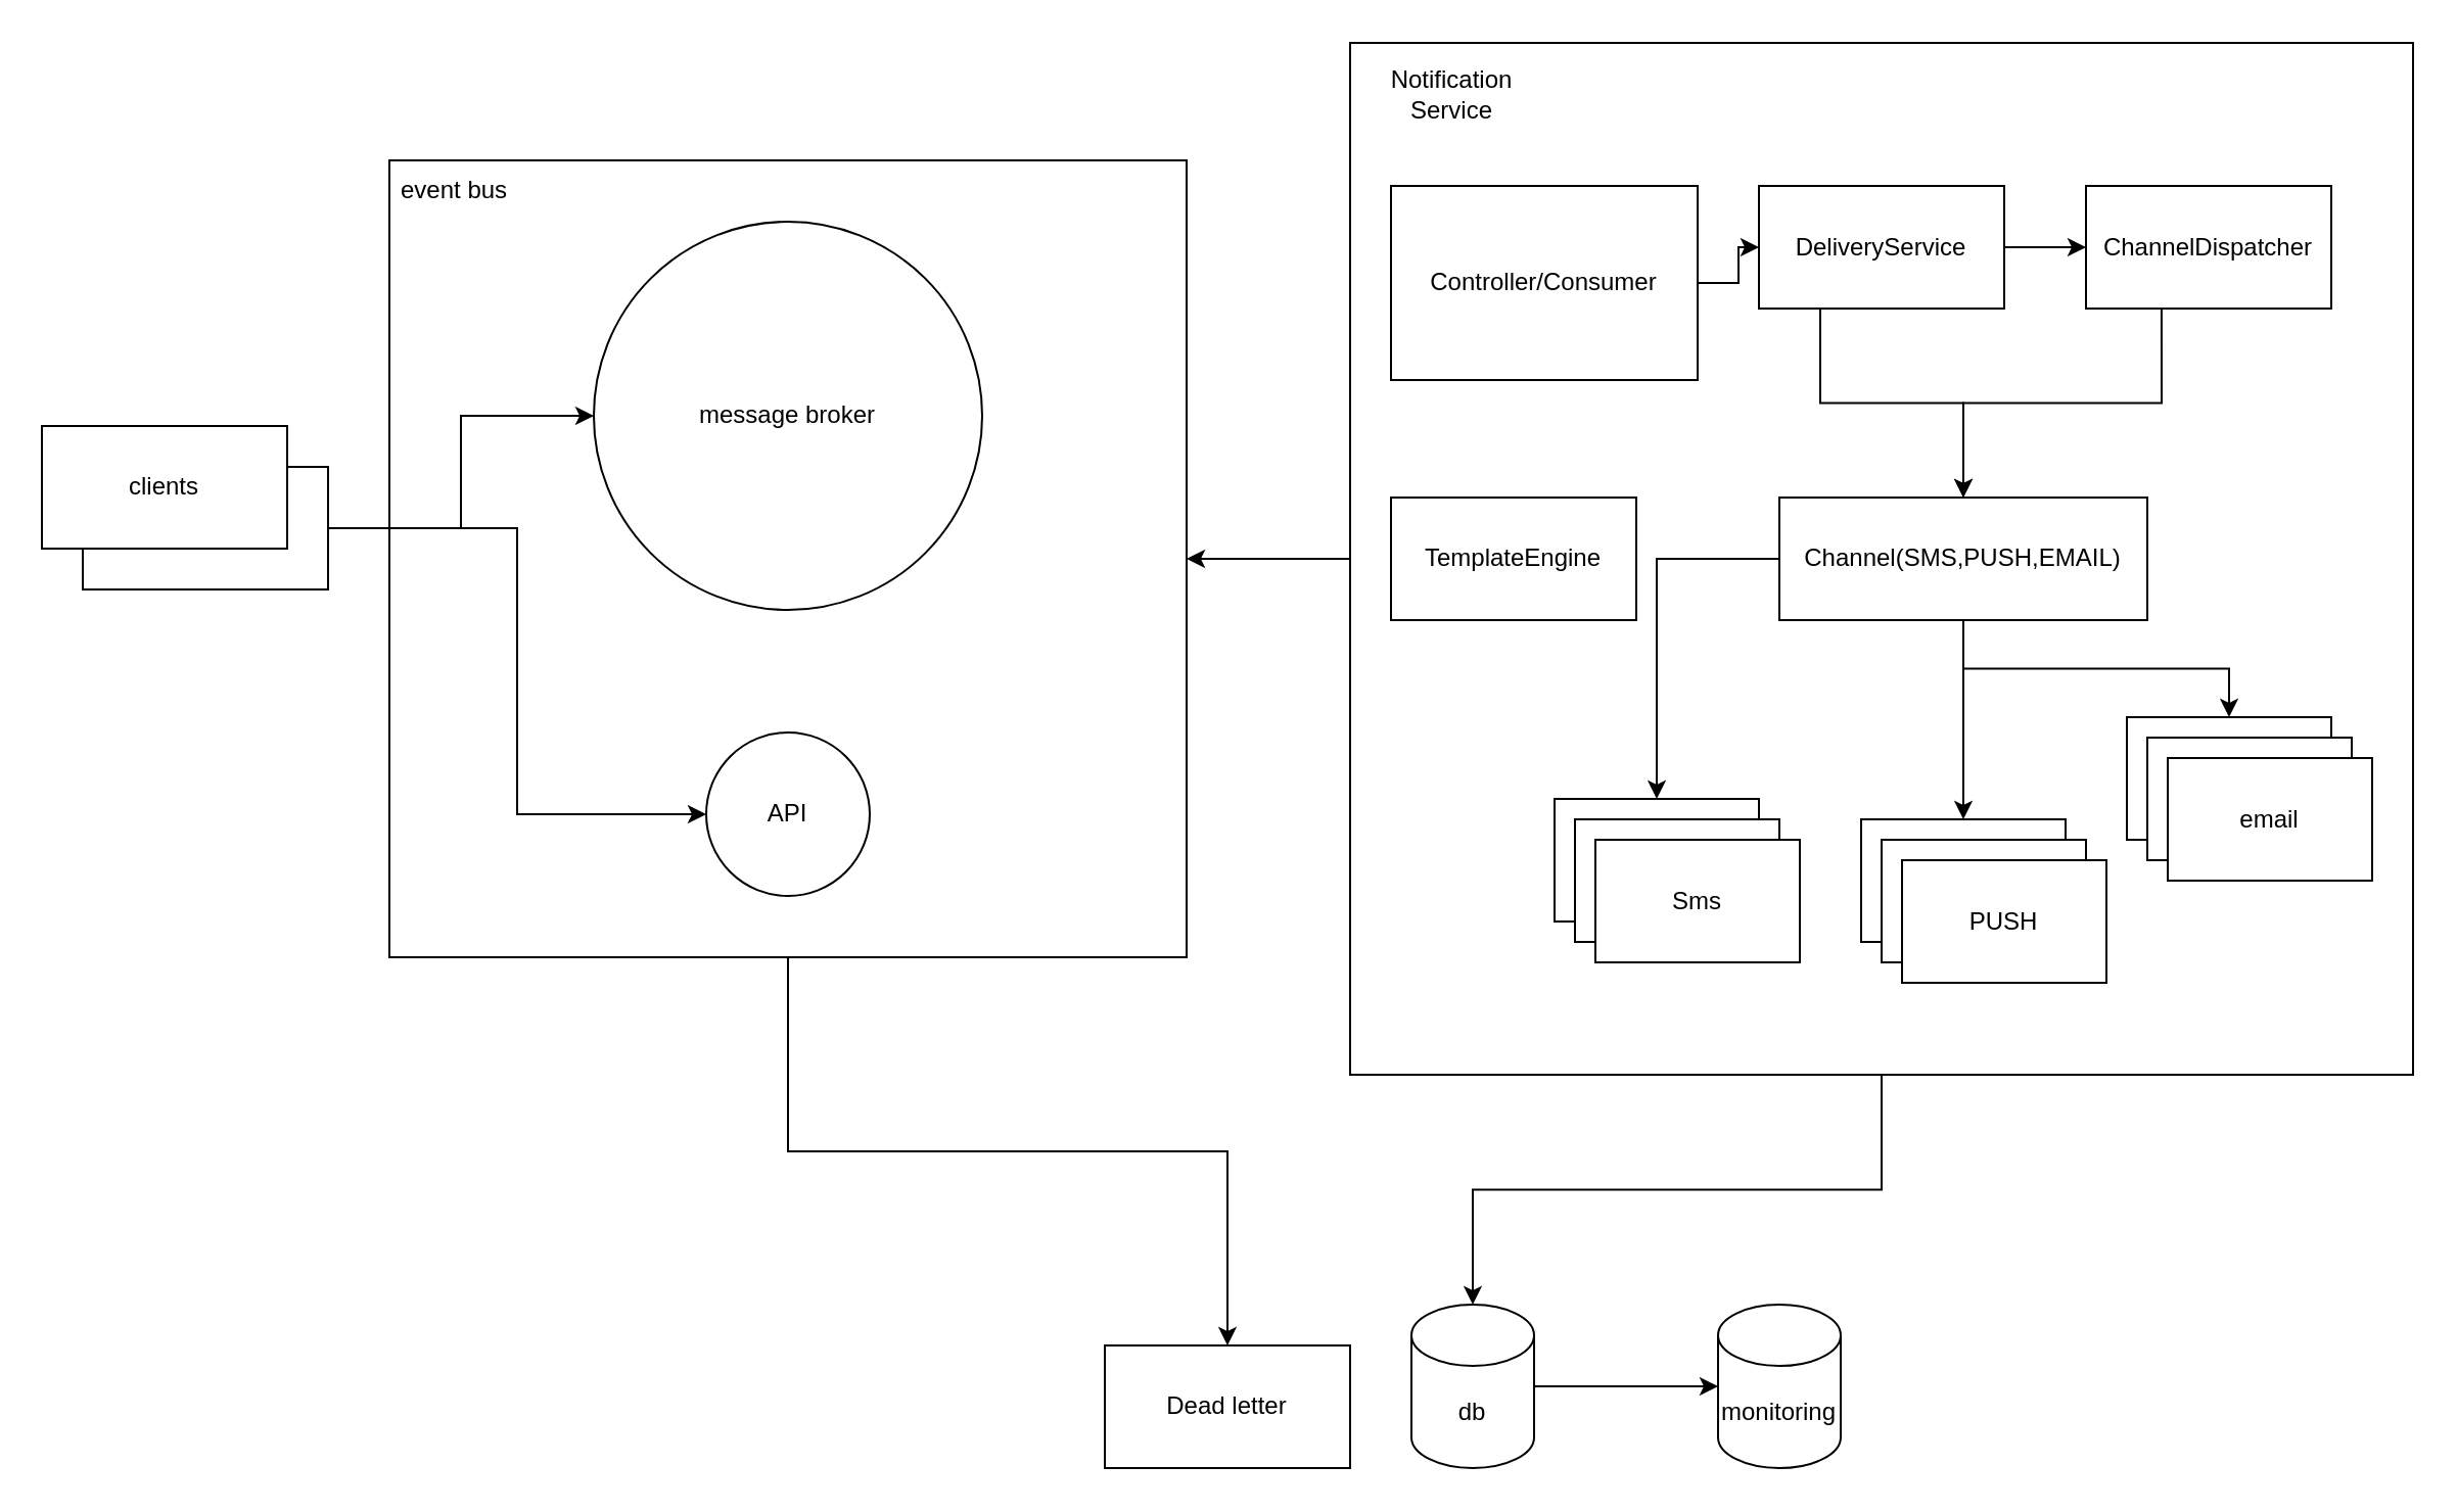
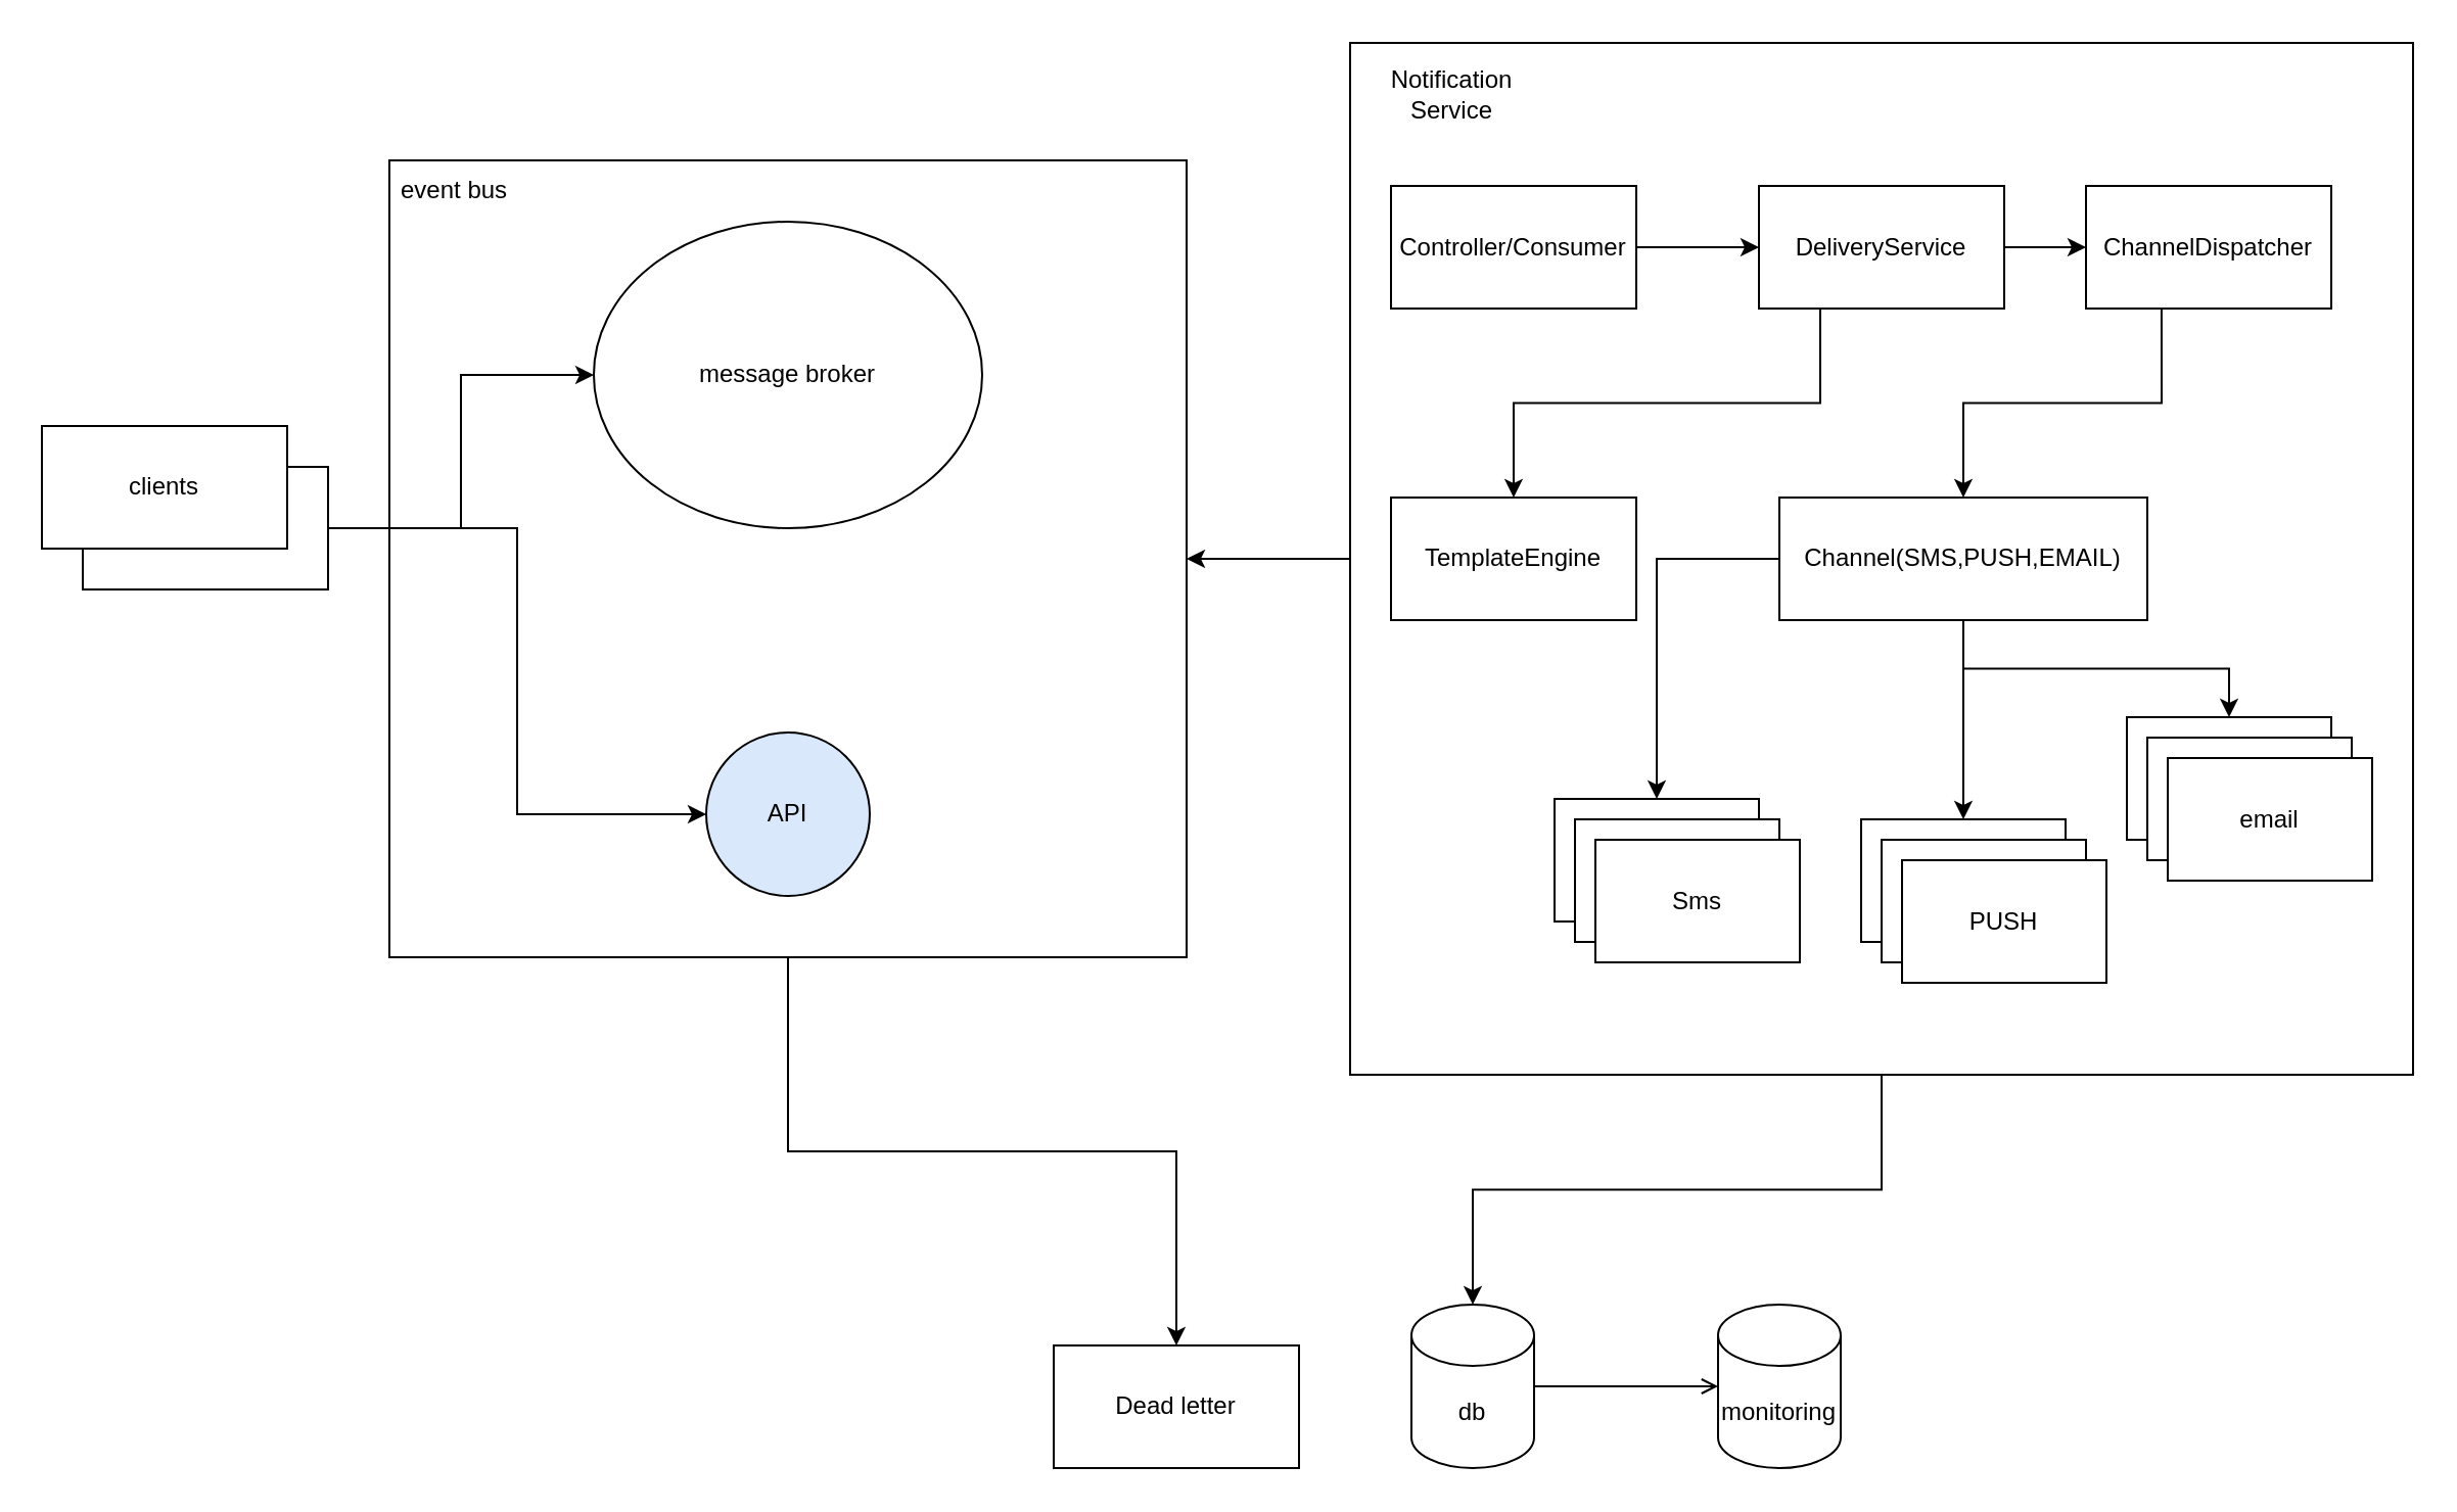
  <mxCell id="0" />
  <mxCell id="1" parent="0" />
  <mxCell id="2" style="edgeStyle=orthogonalEdgeStyle;rounded=0;orthogonalLoop=1;jettySize=auto;html=1;" parent="1" source="3" target="43" edge="1"><mxGeometry relative="1" as="geometry" /></mxCell>
  <mxCell id="3" value="&lt;div style=&quot;text-align: justify;&quot;&gt;&lt;br&gt;&lt;/div&gt;" style="whiteSpace=wrap;html=1;aspect=fixed;align=left;" parent="1" vertex="1"><mxGeometry x="190" y="78" width="390" height="390" as="geometry" /></mxCell>
  <mxCell id="4" value="" style="group" parent="1" vertex="1" connectable="0"><mxGeometry x="20" y="208" width="140" height="80" as="geometry" /></mxCell>
  <mxCell id="5" value="" style="rounded=0;whiteSpace=wrap;html=1;" parent="4" vertex="1"><mxGeometry x="20" y="20" width="120" height="60" as="geometry" /></mxCell>
  <mxCell id="6" value="clients" style="rounded=0;whiteSpace=wrap;html=1;" parent="4" vertex="1"><mxGeometry width="120" height="60" as="geometry" /></mxCell>
- <mxCell id="7" value="message broker" style="ellipse;whiteSpace=wrap;html=1;aspect=fixed;" parent="1" vertex="1"><mxGeometry x="290" y="108" width="190" height="190" as="geometry" /></mxCell>
- <mxCell id="8" value="API" style="ellipse;whiteSpace=wrap;html=1;aspect=fixed;" parent="1" vertex="1"><mxGeometry x="345" y="358" width="80" height="80" as="geometry" /></mxCell>
+ <mxCell id="7" value="message broker" style="ellipse;whiteSpace=wrap;html=1;aspect=fixed;" parent="1" vertex="1"><mxGeometry x="290" y="108" width="190" height="150" as="geometry" /></mxCell>
+ <mxCell id="8" value="API" style="ellipse;whiteSpace=wrap;html=1;aspect=fixed;fillColor=#dae8fc;" parent="1" vertex="1"><mxGeometry x="345" y="358" width="80" height="80" as="geometry" /></mxCell>
  <mxCell id="9" style="edgeStyle=orthogonalEdgeStyle;rounded=0;orthogonalLoop=1;jettySize=auto;html=1;entryX=0;entryY=0.5;entryDx=0;entryDy=0;" parent="1" source="5" target="7" edge="1"><mxGeometry relative="1" as="geometry" /></mxCell>
  <mxCell id="10" style="edgeStyle=orthogonalEdgeStyle;rounded=0;orthogonalLoop=1;jettySize=auto;html=1;entryX=0;entryY=0.5;entryDx=0;entryDy=0;" parent="1" source="5" target="8" edge="1"><mxGeometry relative="1" as="geometry" /></mxCell>
  <mxCell id="11" value="event bus" style="text;strokeColor=none;fillColor=none;align=left;verticalAlign=middle;spacingLeft=4;spacingRight=4;overflow=hidden;points=[[0,0.5],[1,0.5]];portConstraint=eastwest;rotatable=0;whiteSpace=wrap;html=1;" parent="1" vertex="1"><mxGeometry x="190" y="78" width="80" height="30" as="geometry" /></mxCell>
  <mxCell id="12" value="" style="group" parent="1" vertex="1" connectable="0"><mxGeometry x="660" y="20.5" width="520" height="505" as="geometry" /></mxCell>
  <mxCell id="13" value="" style="rounded=0;whiteSpace=wrap;html=1;" parent="12" vertex="1"><mxGeometry width="520" height="505" as="geometry" /></mxCell>
  <mxCell id="14" value="Notification Service" style="text;html=1;align=center;verticalAlign=middle;whiteSpace=wrap;rounded=0;container=1;" parent="12" vertex="1"><mxGeometry x="20" y="10" width="60" height="30" as="geometry" /></mxCell>
- <mxCell id="15" style="edgeStyle=orthogonalEdgeStyle;rounded=0;orthogonalLoop=1;jettySize=auto;html=1;exitX=0.25;exitY=1;exitDx=0;exitDy=0;" parent="12" source="21" target="25" edge="1"><mxGeometry relative="1" as="geometry" /></mxCell>
+ <mxCell id="15" style="edgeStyle=orthogonalEdgeStyle;rounded=0;orthogonalLoop=1;jettySize=auto;html=1;entryX=0.5;entryY=0;entryDx=0;entryDy=0;exitX=0.25;exitY=1;exitDx=0;exitDy=0;" parent="12" source="21" target="18" edge="1"><mxGeometry relative="1" as="geometry" /></mxCell>
  <mxCell id="16" value="" style="edgeStyle=orthogonalEdgeStyle;rounded=0;orthogonalLoop=1;jettySize=auto;html=1;" parent="12" source="17" target="21" edge="1"><mxGeometry relative="1" as="geometry" /></mxCell>
- <mxCell id="17" value="Controller/Consumer" style="rounded=0;whiteSpace=wrap;html=1;" parent="12" vertex="1"><mxGeometry x="20" y="70" width="150" height="95" as="geometry" /></mxCell>
+ <mxCell id="17" value="Controller/Consumer" style="rounded=0;whiteSpace=wrap;html=1;" parent="12" vertex="1"><mxGeometry x="20" y="70" width="120" height="60" as="geometry" /></mxCell>
  <mxCell id="18" value="TemplateEngine" style="rounded=0;whiteSpace=wrap;html=1;" parent="12" vertex="1"><mxGeometry x="20" y="222.5" width="120" height="60" as="geometry" /></mxCell>
  <mxCell id="19" value="" style="edgeStyle=orthogonalEdgeStyle;rounded=0;orthogonalLoop=1;jettySize=auto;html=1;exitX=0.308;exitY=0.992;exitDx=0;exitDy=0;exitPerimeter=0;" parent="12" source="38" target="25" edge="1"><mxGeometry relative="1" as="geometry" /></mxCell>
  <mxCell id="20" value="" style="edgeStyle=orthogonalEdgeStyle;rounded=0;orthogonalLoop=1;jettySize=auto;html=1;" edge="1" parent="12" source="21" target="38"><mxGeometry relative="1" as="geometry" /></mxCell>
  <mxCell id="21" value="DeliveryService" style="rounded=0;whiteSpace=wrap;html=1;" parent="12" vertex="1"><mxGeometry x="200" y="70" width="120" height="60" as="geometry" /></mxCell>
  <mxCell id="22" value="" style="edgeStyle=orthogonalEdgeStyle;rounded=0;orthogonalLoop=1;jettySize=auto;html=1;" parent="12" source="25" target="27" edge="1"><mxGeometry relative="1" as="geometry" /></mxCell>
  <mxCell id="23" style="edgeStyle=orthogonalEdgeStyle;rounded=0;orthogonalLoop=1;jettySize=auto;html=1;" parent="12" source="25" target="31" edge="1"><mxGeometry relative="1" as="geometry" /></mxCell>
  <mxCell id="24" style="edgeStyle=orthogonalEdgeStyle;rounded=0;orthogonalLoop=1;jettySize=auto;html=1;entryX=0.5;entryY=0;entryDx=0;entryDy=0;" parent="12" source="25" target="35" edge="1"><mxGeometry relative="1" as="geometry" /></mxCell>
  <mxCell id="25" value="Channel(SMS,PUSH,EMAIL)" style="rounded=0;whiteSpace=wrap;html=1;" parent="12" vertex="1"><mxGeometry x="210" y="222.5" width="180" height="60" as="geometry" /></mxCell>
  <mxCell id="26" value="" style="group" parent="12" vertex="1" connectable="0"><mxGeometry x="100" y="370" width="120" height="80" as="geometry" /></mxCell>
  <mxCell id="27" value="" style="rounded=0;whiteSpace=wrap;html=1;" parent="26" vertex="1"><mxGeometry width="100" height="60" as="geometry" /></mxCell>
  <mxCell id="28" value="" style="rounded=0;whiteSpace=wrap;html=1;" parent="26" vertex="1"><mxGeometry x="10" y="10" width="100" height="60" as="geometry" /></mxCell>
  <mxCell id="29" value="Sms" style="rounded=0;whiteSpace=wrap;html=1;" parent="26" vertex="1"><mxGeometry x="20" y="20" width="100" height="60" as="geometry" /></mxCell>
  <mxCell id="30" value="" style="group" parent="12" vertex="1" connectable="0"><mxGeometry x="250" y="380" width="120" height="80" as="geometry" /></mxCell>
  <mxCell id="31" value="" style="rounded=0;whiteSpace=wrap;html=1;" parent="30" vertex="1"><mxGeometry width="100" height="60" as="geometry" /></mxCell>
  <mxCell id="32" value="" style="rounded=0;whiteSpace=wrap;html=1;" parent="30" vertex="1"><mxGeometry x="10" y="10" width="100" height="60" as="geometry" /></mxCell>
  <mxCell id="33" value="PUSH" style="rounded=0;whiteSpace=wrap;html=1;" parent="30" vertex="1"><mxGeometry x="20" y="20" width="100" height="60" as="geometry" /></mxCell>
  <mxCell id="34" value="" style="group" parent="12" vertex="1" connectable="0"><mxGeometry x="380" y="330" width="120" height="80" as="geometry" /></mxCell>
  <mxCell id="35" value="" style="rounded=0;whiteSpace=wrap;html=1;" parent="34" vertex="1"><mxGeometry width="100" height="60" as="geometry" /></mxCell>
  <mxCell id="36" value="" style="rounded=0;whiteSpace=wrap;html=1;" parent="34" vertex="1"><mxGeometry x="10" y="10" width="100" height="60" as="geometry" /></mxCell>
  <mxCell id="37" value="email" style="rounded=0;whiteSpace=wrap;html=1;" parent="34" vertex="1"><mxGeometry x="20" y="20" width="100" height="60" as="geometry" /></mxCell>
  <mxCell id="38" value="ChannelDispatcher" style="rounded=0;whiteSpace=wrap;html=1;" vertex="1" parent="12"><mxGeometry x="360" y="70" width="120" height="60" as="geometry" /></mxCell>
  <mxCell id="39" value="" style="edgeStyle=orthogonalEdgeStyle;rounded=0;orthogonalLoop=1;jettySize=auto;html=1;" parent="1" source="13" target="3" edge="1"><mxGeometry relative="1" as="geometry" /></mxCell>
- <mxCell id="40" value="" style="edgeStyle=orthogonalEdgeStyle;rounded=0;orthogonalLoop=1;jettySize=auto;html=1;" parent="1" source="41" target="42" edge="1"><mxGeometry relative="1" as="geometry" /></mxCell>
+ <mxCell id="40" value="" style="edgeStyle=orthogonalEdgeStyle;rounded=0;orthogonalLoop=1;jettySize=auto;html=1;endArrow=open;" parent="1" source="41" target="42" edge="1"><mxGeometry relative="1" as="geometry" /></mxCell>
  <mxCell id="41" value="db" style="shape=cylinder3;whiteSpace=wrap;html=1;boundedLbl=1;backgroundOutline=1;size=15;" parent="1" vertex="1"><mxGeometry x="690" y="638" width="60" height="80" as="geometry" /></mxCell>
  <mxCell id="42" value="monitoring" style="shape=cylinder3;whiteSpace=wrap;html=1;boundedLbl=1;backgroundOutline=1;size=15;" parent="1" vertex="1"><mxGeometry x="840" y="638" width="60" height="80" as="geometry" /></mxCell>
- <mxCell id="43" value="Dead letter" style="rounded=0;whiteSpace=wrap;html=1;" parent="1" vertex="1"><mxGeometry x="540" y="658" width="120" height="60" as="geometry" /></mxCell>
+ <mxCell id="43" value="Dead letter" style="rounded=0;whiteSpace=wrap;html=1;" parent="1" vertex="1"><mxGeometry x="515" y="658" width="120" height="60" as="geometry" /></mxCell>
  <mxCell id="44" value="" style="edgeStyle=orthogonalEdgeStyle;rounded=0;orthogonalLoop=1;jettySize=auto;html=1;entryX=0.5;entryY=0;entryDx=0;entryDy=0;entryPerimeter=0;" parent="1" source="13" target="41" edge="1"><mxGeometry relative="1" as="geometry" /></mxCell>
